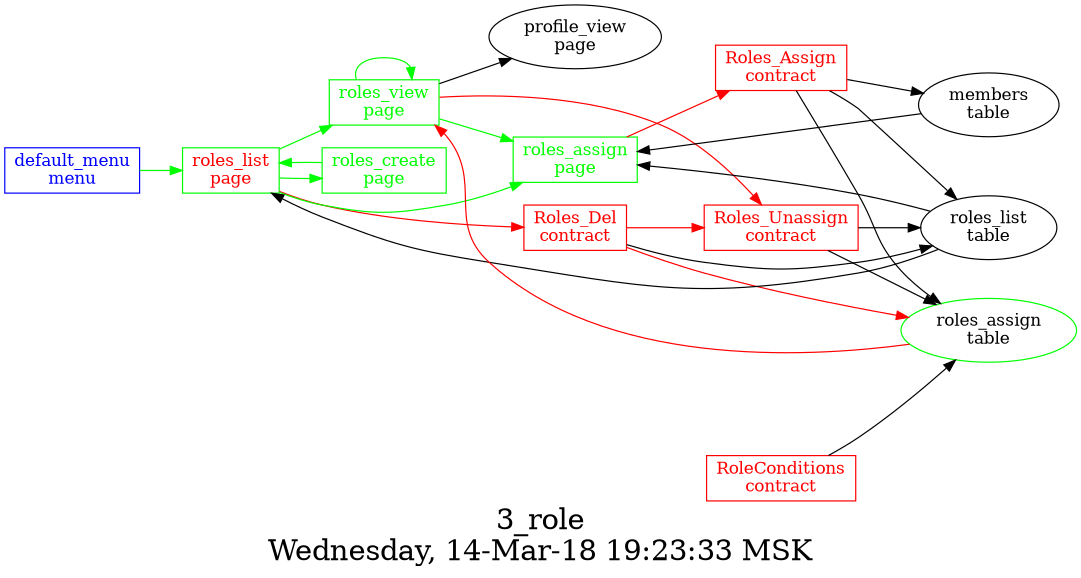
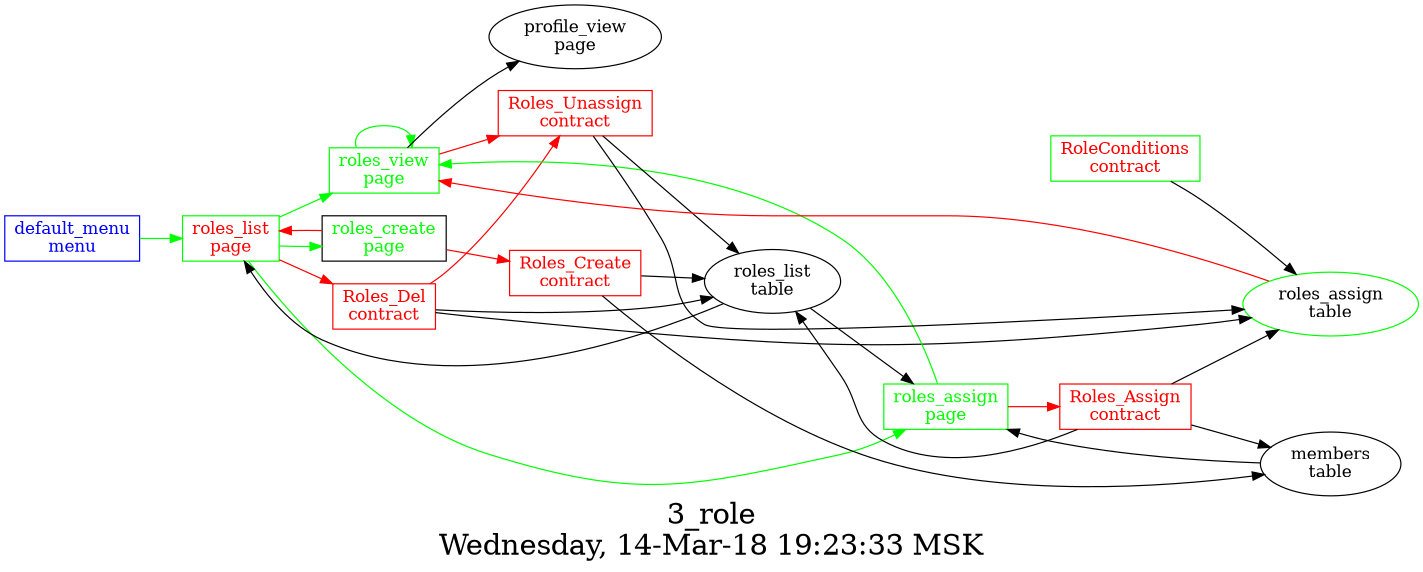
  digraph {
    fontsize=24
    label="3_role\nWednesday, 14-Mar-18 19:23:33 MSK"
    nojustify=true
    ordering=out
    rankdir=LR
    node [color=green fontcolor=red group=contracts shape=record]
    "default_menu\nmenu" [color=blue fontcolor=blue group=menus]
    "roles_list\npage" [group=pages]
    "roles_view\npage" [fontcolor=green group=pages]
-   "roles_create\npage" [fontcolor=green group=pages]
+   "roles_create\npage" [color=black fontcolor=green group=pages]
    "Roles_Del\ncontract" [color=red]
    "roles_assign\npage" [fontcolor=green group=pages]
    "profile_view\npage" [color="" fontcolor="" group="" shape=""]
    "Roles_Unassign\ncontract" [color=red]
+   "Roles_Create\ncontract" [color=red]
    "roles_list\ntable" [color="" fontcolor="" group="" shape=""]
    "roles_assign\ntable" [fontcolor="" group="" shape=""]
    "Roles_Assign\ncontract" [color=red]
    "members\ntable" [color="" fontcolor="" group="" shape=""]
-   "RoleConditions\ncontract" [color=red]
+   "RoleConditions\ncontract"
    "default_menu\nmenu" -> "roles_list\npage" [color=green]
    "roles_list\npage" -> "roles_view\npage" [color=green]
    "roles_list\npage" -> "roles_create\npage" [color=green]
    "roles_list\npage" -> "Roles_Del\ncontract" [color=red]
    "roles_list\npage" -> "roles_assign\npage" [color=green]
    "roles_view\npage" -> "roles_view\npage" [color=green]
    "roles_view\npage" -> "profile_view\npage" [color=black]
    "roles_view\npage" -> "Roles_Unassign\ncontract" [color=red]
-   "roles_create\npage" -> "roles_list\npage" [color=green]
+   "roles_create\npage" -> "roles_list\npage" [color=red]
+   "roles_create\npage" -> "Roles_Create\ncontract" [color=red]
    "Roles_Del\ncontract" -> "Roles_Unassign\ncontract" [color=red]
    "Roles_Del\ncontract" -> "roles_list\ntable"
-   "Roles_Del\ncontract" -> "roles_assign\ntable" [color=red]
-   "roles_view\npage" -> "roles_assign\npage" [color=green]
+   "Roles_Del\ncontract" -> "roles_assign\ntable"
+   "roles_assign\npage" -> "roles_view\npage" [color=green]
    "roles_assign\npage" -> "Roles_Assign\ncontract" [color=red]
    "Roles_Unassign\ncontract" -> "roles_list\ntable"
    "Roles_Unassign\ncontract" -> "roles_assign\ntable"
+   "Roles_Create\ncontract" -> "roles_list\ntable"
+   "Roles_Create\ncontract" -> "members\ntable"
    "roles_list\ntable" -> "roles_list\npage"
    "roles_list\ntable" -> "roles_assign\npage"
    "roles_assign\ntable" -> "roles_view\npage" [color=red]
    "Roles_Assign\ncontract" -> "roles_list\ntable"
    "Roles_Assign\ncontract" -> "roles_assign\ntable"
    "Roles_Assign\ncontract" -> "members\ntable"
    "members\ntable" -> "roles_assign\npage"
    "RoleConditions\ncontract" -> "roles_assign\ntable"
  }
